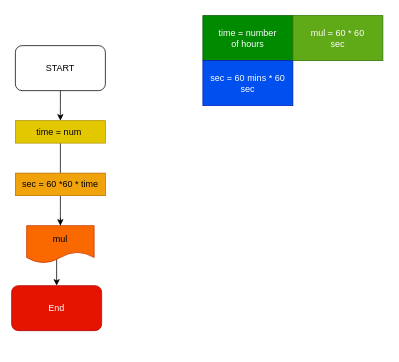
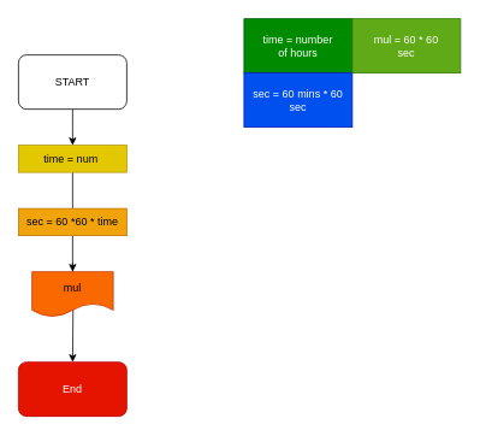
  <mxCell id="0" />
  <mxCell id="1" parent="0" />
  <mxCell id="2" style="edgeStyle=orthogonalEdgeStyle;rounded=0;orthogonalLoop=1;jettySize=auto;html=1;entryX=0.5;entryY=0;entryDx=0;entryDy=0;" parent="1" source="3" edge="1"><mxGeometry relative="1" as="geometry"><mxPoint x="80" y="160" as="targetPoint" /></mxGeometry></mxCell>
  <mxCell id="3" value="START" style="rounded=1;whiteSpace=wrap;html=1;" parent="1" vertex="1"><mxGeometry x="20" y="60" width="120" height="60" as="geometry" /></mxCell>
- <mxCell id="4" value="End" style="rounded=1;whiteSpace=wrap;html=1;fillColor=#e51400;fontColor=#ffffff;strokeColor=#B20000;" parent="1" vertex="1"><mxGeometry x="15" y="380" width="120" height="60" as="geometry" /></mxCell>
+ <mxCell id="4" value="End" style="rounded=1;whiteSpace=wrap;html=1;fillColor=#e51400;fontColor=#ffffff;strokeColor=#B20000;" parent="1" vertex="1"><mxGeometry x="20" y="400" width="120" height="60" as="geometry" /></mxCell>
  <mxCell id="5" style="edgeStyle=orthogonalEdgeStyle;rounded=0;orthogonalLoop=1;jettySize=auto;html=1;entryX=0.5;entryY=0;entryDx=0;entryDy=0;endArrow=none;" parent="1" source="6" target="8" edge="1"><mxGeometry relative="1" as="geometry" /></mxCell>
  <mxCell id="6" value="time = num&amp;nbsp;" style="rounded=0;whiteSpace=wrap;html=1;fillColor=#e3c800;fontColor=#000000;strokeColor=#B09500;" parent="1" vertex="1"><mxGeometry x="20" y="160" width="120" height="30" as="geometry" /></mxCell>
  <mxCell id="7" style="edgeStyle=orthogonalEdgeStyle;rounded=0;orthogonalLoop=1;jettySize=auto;html=1;" parent="1" source="8" edge="1"><mxGeometry relative="1" as="geometry"><mxPoint x="80" y="300" as="targetPoint" /></mxGeometry></mxCell>
  <mxCell id="8" value="sec = 60 *60 * time" style="rounded=0;whiteSpace=wrap;html=1;fillColor=#f0a30a;fontColor=#000000;strokeColor=#BD7000;" parent="1" vertex="1"><mxGeometry x="20" y="230" width="120" height="30" as="geometry" /></mxCell>
  <mxCell id="9" style="edgeStyle=orthogonalEdgeStyle;rounded=0;orthogonalLoop=1;jettySize=auto;html=1;" parent="1" target="4" edge="1"><mxGeometry relative="1" as="geometry"><mxPoint x="80" y="290" as="sourcePoint" /></mxGeometry></mxCell>
  <mxCell id="10" value="mul" style="shape=document;whiteSpace=wrap;html=1;boundedLbl=1;fillColor=#fa6800;fontColor=#000000;strokeColor=#C73500;" parent="1" vertex="1"><mxGeometry x="35" y="300" width="90" height="50" as="geometry" /></mxCell>
  <mxCell id="11" value="time = number&lt;br&gt;of hours" style="rounded=0;whiteSpace=wrap;html=1;fillColor=#008a00;fontColor=#ffffff;strokeColor=#005700;" parent="1" vertex="1"><mxGeometry x="270" y="20" width="120" height="60" as="geometry" /></mxCell>
  <mxCell id="12" value="sec = 60 mins * 60 sec" style="rounded=0;whiteSpace=wrap;html=1;fillColor=#0050ef;fontColor=#ffffff;strokeColor=#001DBC;" parent="1" vertex="1"><mxGeometry x="270" y="80" width="120" height="60" as="geometry" /></mxCell>
  <mxCell id="13" value="mul = 60 * 60&lt;br&gt;sec" style="rounded=0;whiteSpace=wrap;html=1;fillColor=#60a917;fontColor=#ffffff;strokeColor=#2D7600;" parent="1" vertex="1"><mxGeometry x="390" y="20" width="120" height="60" as="geometry" /></mxCell>
